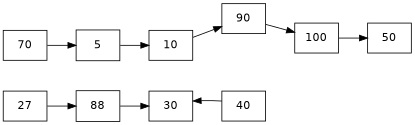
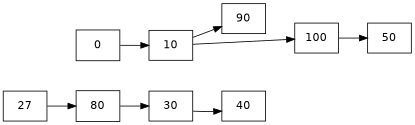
  digraph {
    rankdir=LR
    node [fontname=Helvetica shape=record]
    n1 [label=27]
-   n2 [label=88]
+   n2 [label=80]
    n3 [label=30]
    n4 [label=40]
-   n5 [label=70]
-   n6 [label=5]
+   n6 [label=0]
    n7 [label=10]
    n8 [label=90]
    n9 [label=100]
    n10 [label=50]
    n1 -> n2
    n2 -> n3
-   n4 -> n3
-   n5 -> n6
+   n3 -> n4
    n6 -> n7
    n7 -> n8
-   n8 -> n9
+   n7 -> n9
    n9 -> n10
  }
